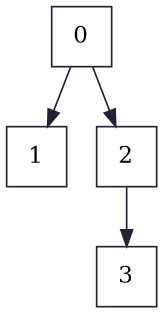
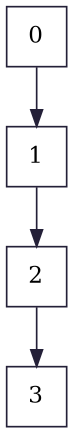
  digraph {
    color="#242038"
    node [color="#242038" shape=square]
    edge [color="#242038"]
    0
    1
    2
    3
    0 -> 1
-   0 -> 2
+   1 -> 2
    2 -> 3
  }
